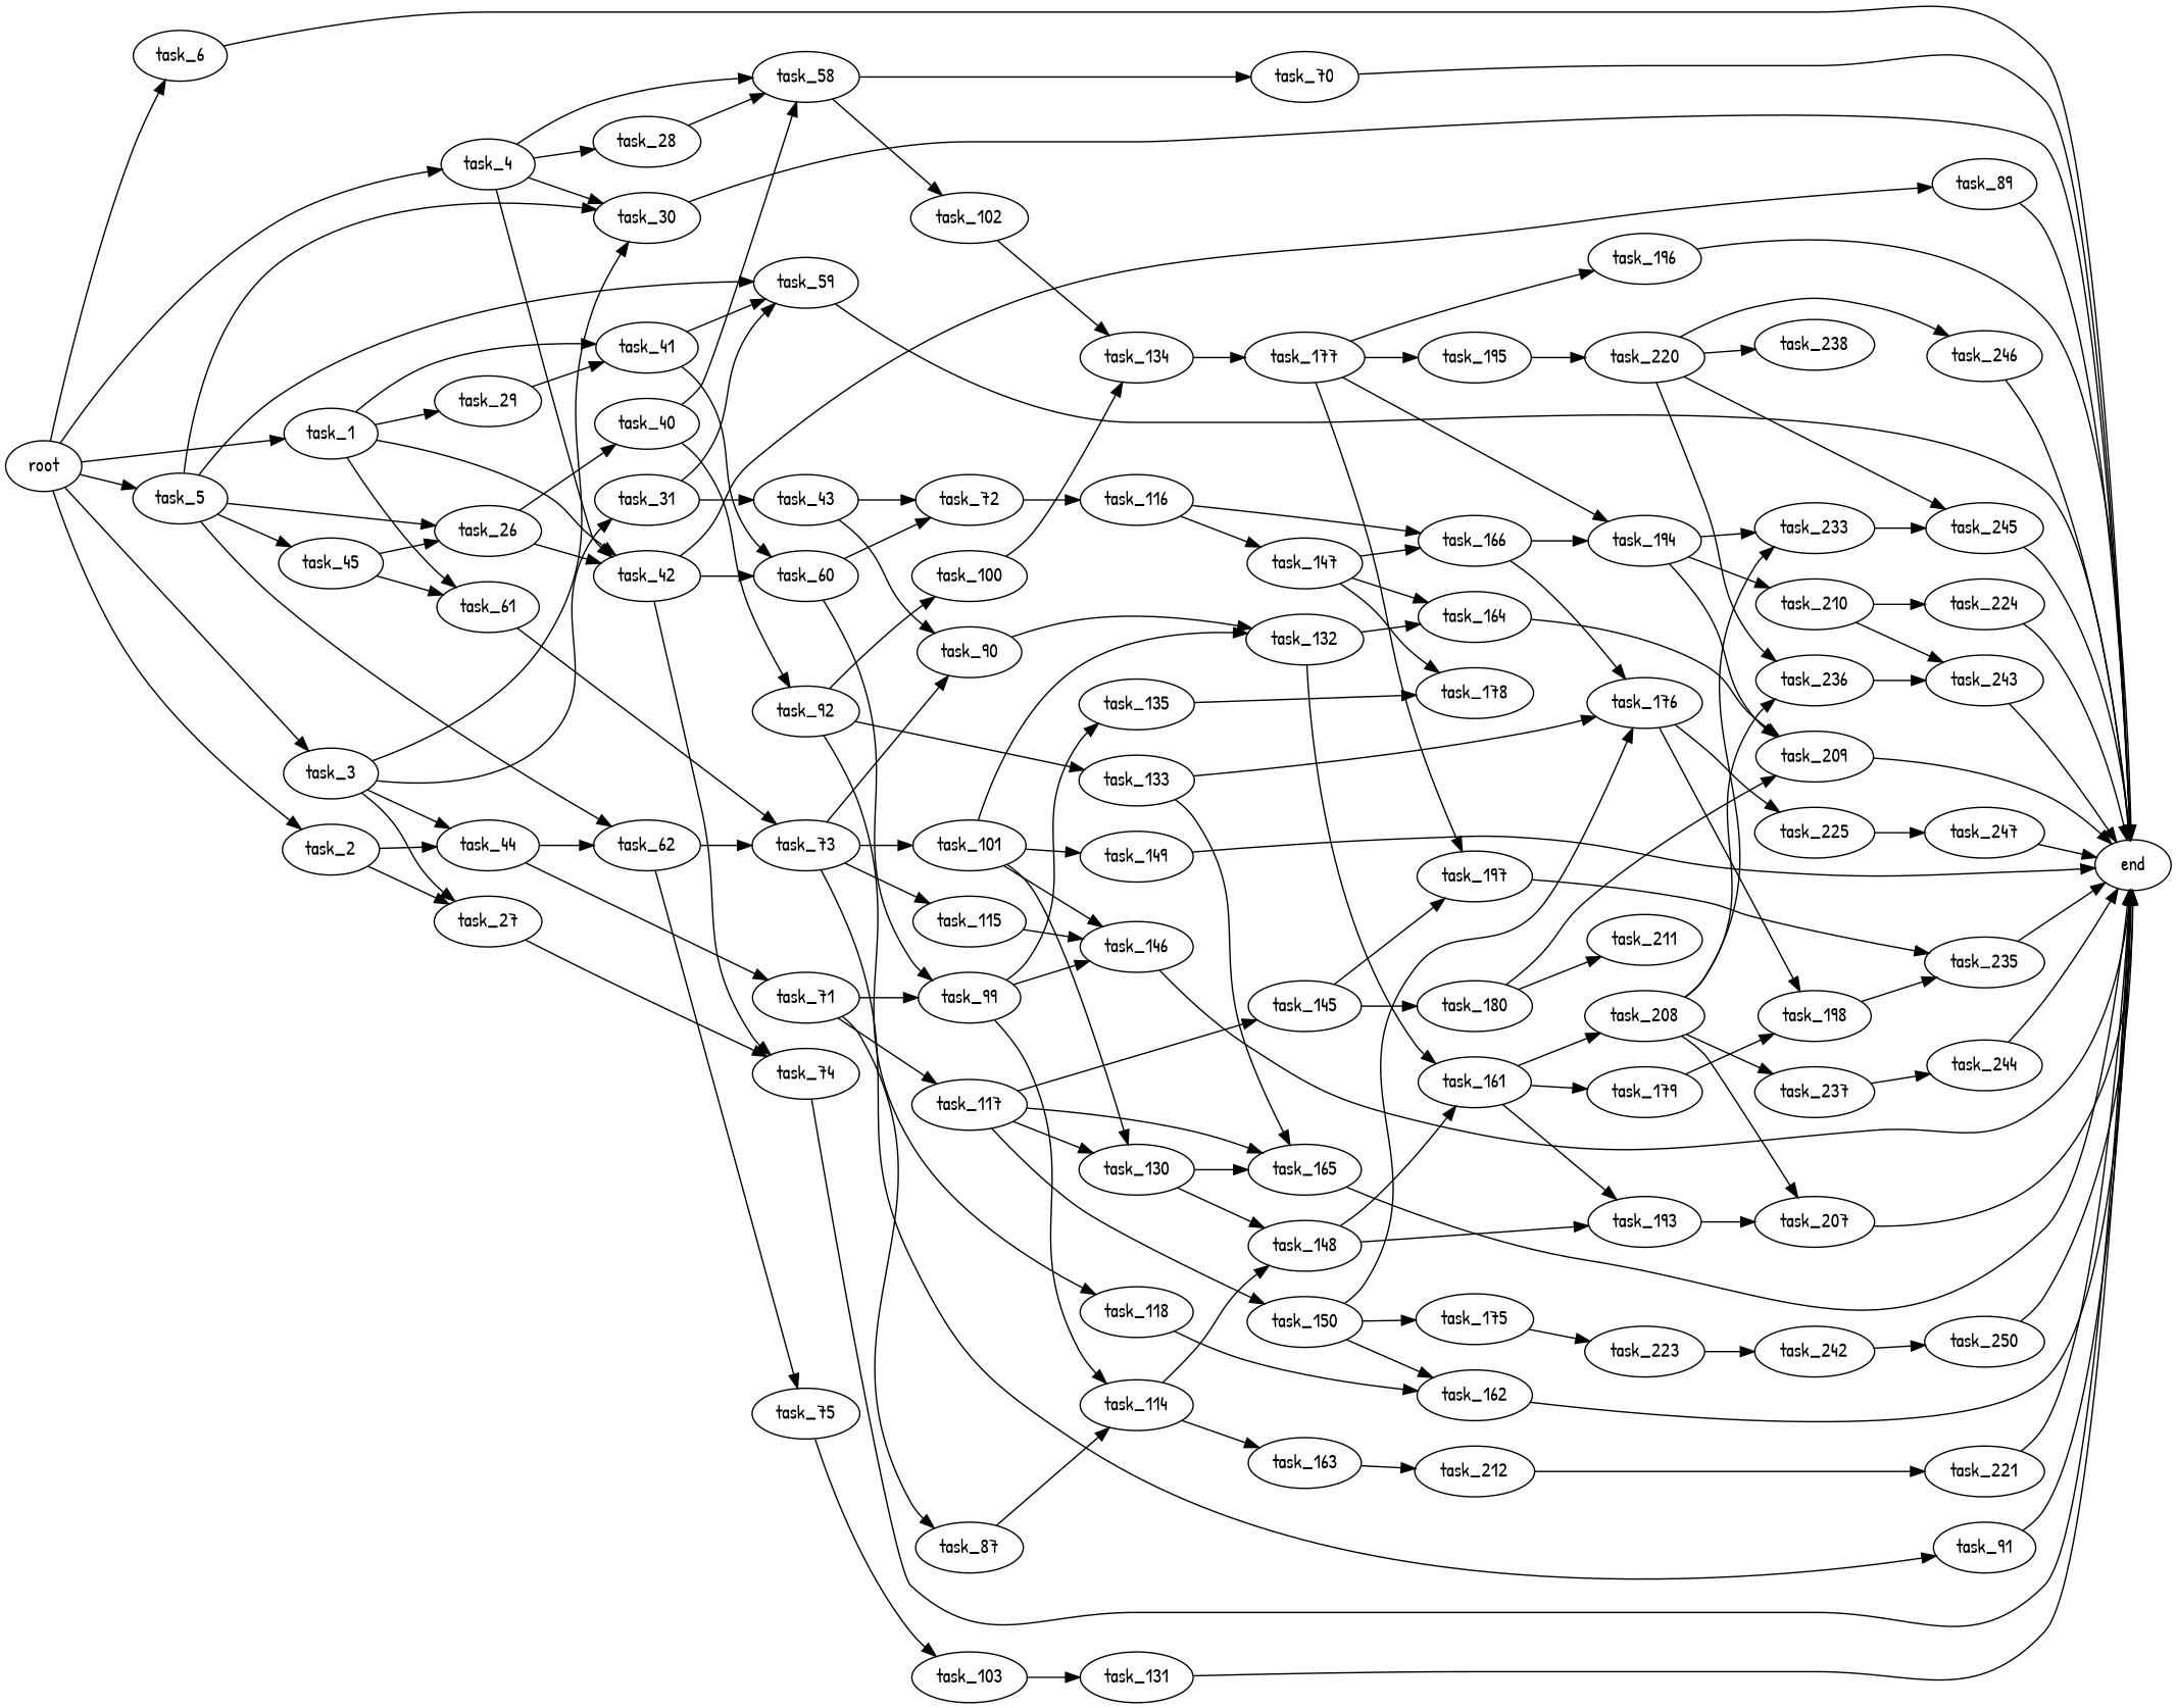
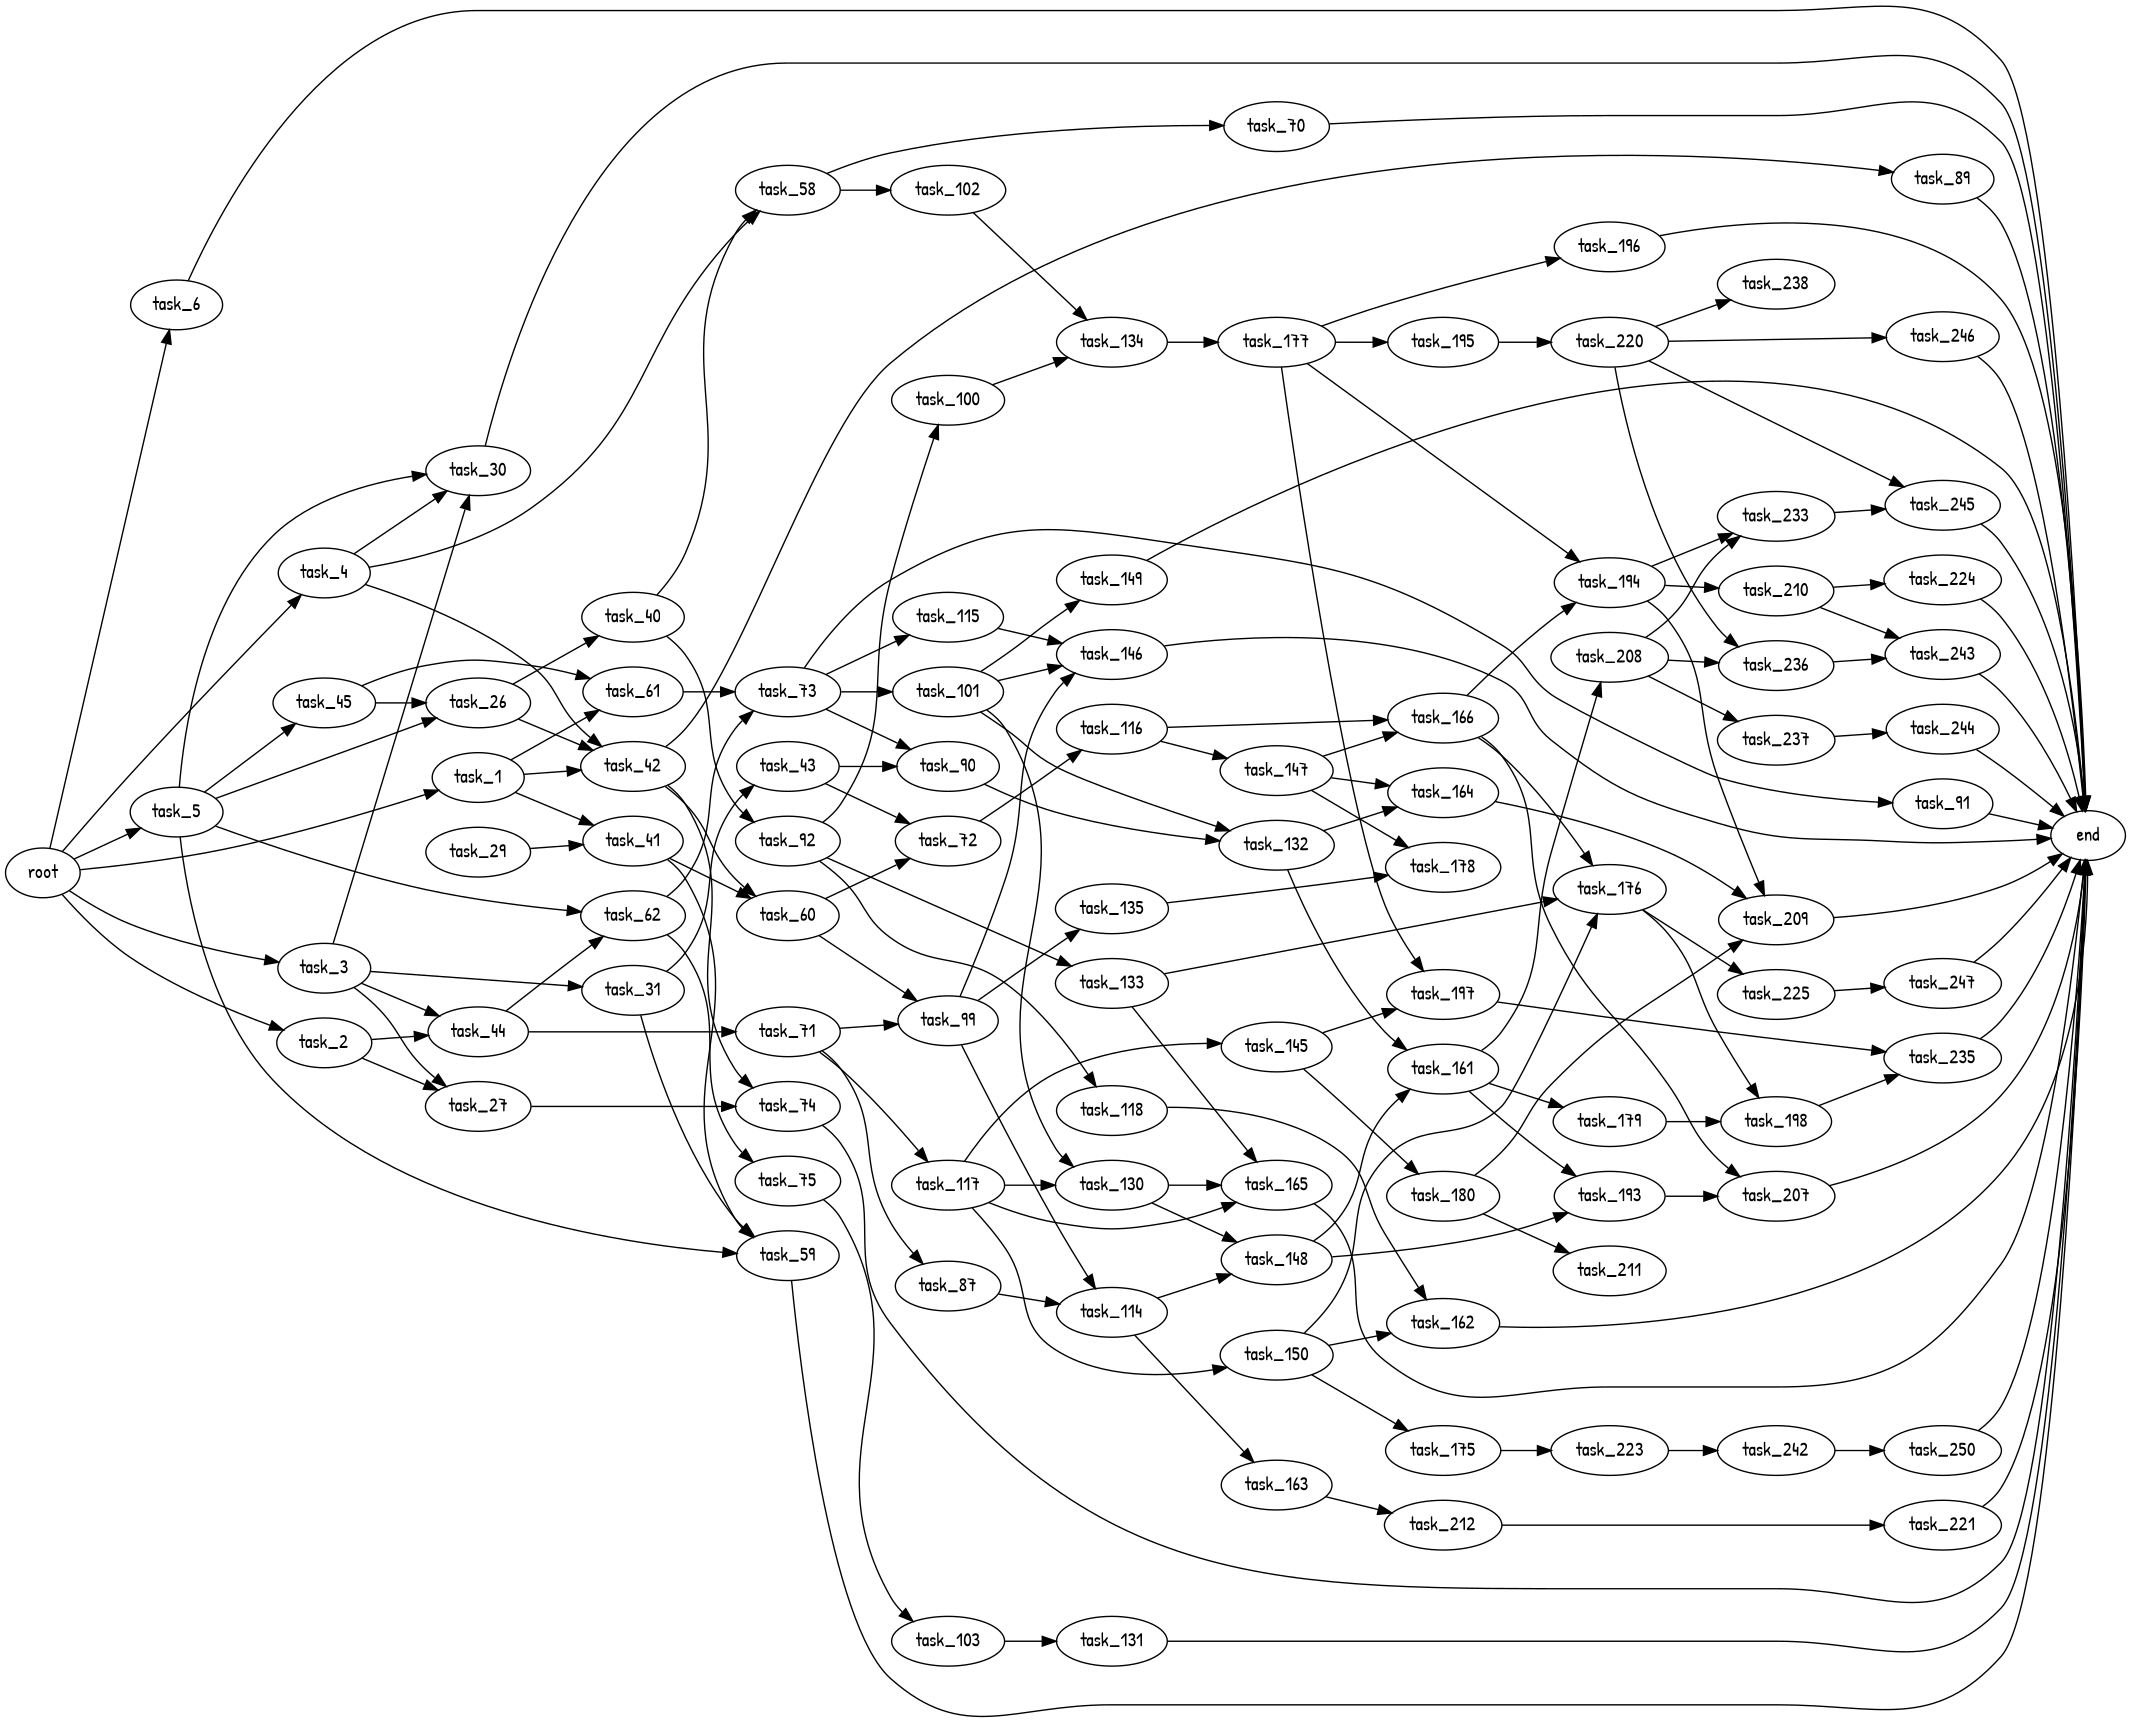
  digraph {
    fontname="Patrick Hand"
    rankdir=LR
    node [fontname="Patrick Hand"]
    edge [fontname="Patrick Hand"]
    root
    task_1
    task_2
    task_3
    task_4
    task_5
    task_6
    task_29
    task_41
    task_42
    task_61
    task_27
    task_44
    task_30
    task_31
-   task_28
    task_58
    task_26
    task_45
    task_59
    task_62
    end
    task_60
    task_74
    task_89
    task_73
    task_71
    task_43
    task_70
    task_102
    task_40
    task_75
    task_92
    task_72
    task_90
    task_100
    task_118
    task_133
    task_99
    task_116
    task_132
    task_87
    task_117
    task_134
    task_114
    task_135
    task_146
    task_91
    task_101
    task_115
    task_103
    task_130
    task_145
    task_150
    task_165
    task_147
    task_166
    task_149
    task_131
    task_148
    task_163
    task_161
    task_164
    task_162
    task_176
    task_178
    task_177
    task_193
    task_212
    task_194
    task_207
    task_180
    task_197
    task_175
    task_179
    task_208
    task_209
    task_198
    task_225
    task_195
    task_196
    task_211
    task_235
    task_223
    task_233
    task_236
    task_237
    task_221
    task_210
    n90 [label=task_242]
    task_247
    task_220
    task_224
    task_243
    task_245
    task_238
    task_246
    task_244
    task_250
    root -> task_1
    root -> task_2
    root -> task_3
    root -> task_4
    root -> task_5
    root -> task_6
-   task_1 -> task_29
    task_1 -> task_41
    task_1 -> task_42
    task_1 -> task_61
    task_2 -> task_27
    task_2 -> task_44
    task_3 -> task_27
    task_3 -> task_44
    task_3 -> task_30
    task_3 -> task_31
    task_4 -> task_42
    task_4 -> task_30
-   task_4 -> task_28
    task_4 -> task_58
    task_5 -> task_30
    task_5 -> task_26
    task_5 -> task_45
    task_5 -> task_59
    task_5 -> task_62
    task_6 -> end
    task_29 -> task_41
    task_41 -> task_59
    task_41 -> task_60
    task_42 -> task_60
    task_42 -> task_74
    task_42 -> task_89
    task_61 -> task_73
    task_27 -> task_74
    task_44 -> task_62
    task_44 -> task_71
    task_30 -> end
    task_31 -> task_59
    task_31 -> task_43
-   task_28 -> task_58
    task_58 -> task_70
    task_58 -> task_102
    task_26 -> task_42
    task_26 -> task_40
    task_45 -> task_61
    task_45 -> task_26
    task_59 -> end
    task_62 -> task_73
    task_62 -> task_75
    task_60 -> task_72
    task_60 -> task_99
    task_74 -> end
    task_89 -> end
    task_73 -> task_90
    task_73 -> task_91
    task_73 -> task_101
    task_73 -> task_115
    task_71 -> task_99
    task_71 -> task_87
    task_71 -> task_117
    task_43 -> task_72
    task_43 -> task_90
    task_70 -> end
    task_102 -> task_134
    task_40 -> task_58
    task_40 -> task_92
    task_75 -> task_103
    task_92 -> task_100
    task_92 -> task_118
    task_92 -> task_133
    task_72 -> task_116
    task_90 -> task_132
    task_100 -> task_134
    task_118 -> task_162
    task_133 -> task_165
    task_133 -> task_176
    task_99 -> task_114
    task_99 -> task_135
    task_99 -> task_146
    task_116 -> task_147
    task_116 -> task_166
    task_132 -> task_161
    task_132 -> task_164
    task_87 -> task_114
    task_117 -> task_130
    task_117 -> task_145
    task_117 -> task_150
    task_117 -> task_165
    task_134 -> task_177
    task_114 -> task_148
    task_114 -> task_163
    task_135 -> task_178
    task_146 -> end
    task_91 -> end
    task_101 -> task_132
    task_101 -> task_146
    task_101 -> task_130
    task_101 -> task_149
    task_115 -> task_146
    task_103 -> task_131
    task_130 -> task_165
    task_130 -> task_148
    task_145 -> task_180
    task_145 -> task_197
    task_150 -> task_162
    task_150 -> task_176
    task_150 -> task_175
    task_165 -> end
    task_147 -> task_166
    task_147 -> task_164
    task_147 -> task_178
    task_166 -> task_176
    task_166 -> task_194
-   task_208 -> task_207
+   task_166 -> task_207
    task_149 -> end
    task_131 -> end
    task_148 -> task_161
    task_148 -> task_193
    task_163 -> task_212
    task_161 -> task_193
    task_161 -> task_179
    task_161 -> task_208
    task_164 -> task_209
    task_162 -> end
    task_176 -> task_198
    task_176 -> task_225
    task_177 -> task_194
    task_177 -> task_197
    task_177 -> task_195
    task_177 -> task_196
    task_193 -> task_207
    task_212 -> task_221
    task_194 -> task_209
    task_194 -> task_233
    task_194 -> task_210
    task_207 -> end
    task_180 -> task_209
    task_180 -> task_211
    task_197 -> task_235
    task_175 -> task_223
    task_179 -> task_198
    task_208 -> task_233
    task_208 -> task_236
    task_208 -> task_237
    task_209 -> end
    task_198 -> task_235
    task_225 -> task_247
    task_195 -> task_220
    task_196 -> end
    task_235 -> end
    task_223 -> n90
    task_233 -> task_245
    task_236 -> task_243
    task_237 -> task_244
    task_221 -> end
    task_210 -> task_224
    task_210 -> task_243
    n90 -> task_250
    task_247 -> end
    task_220 -> task_236
    task_220 -> task_245
    task_220 -> task_238
    task_220 -> task_246
    task_224 -> end
    task_243 -> end
    task_245 -> end
    task_246 -> end
    task_244 -> end
    task_250 -> end
  }
